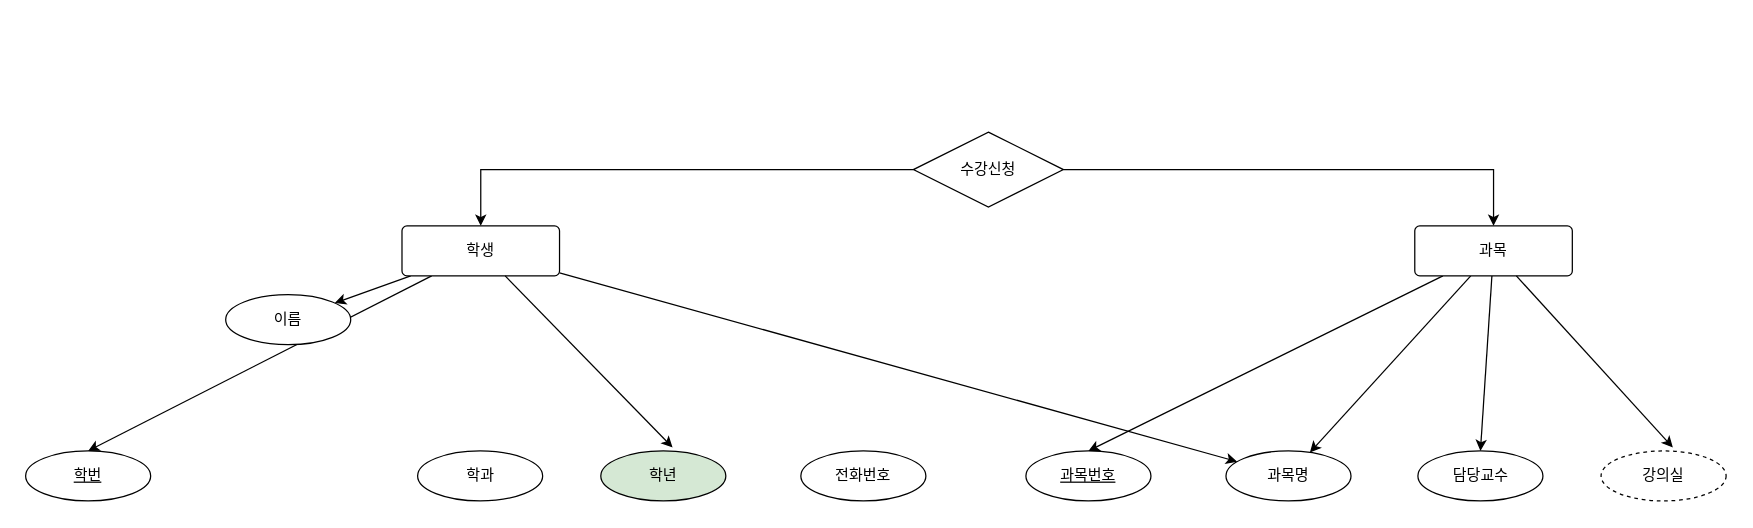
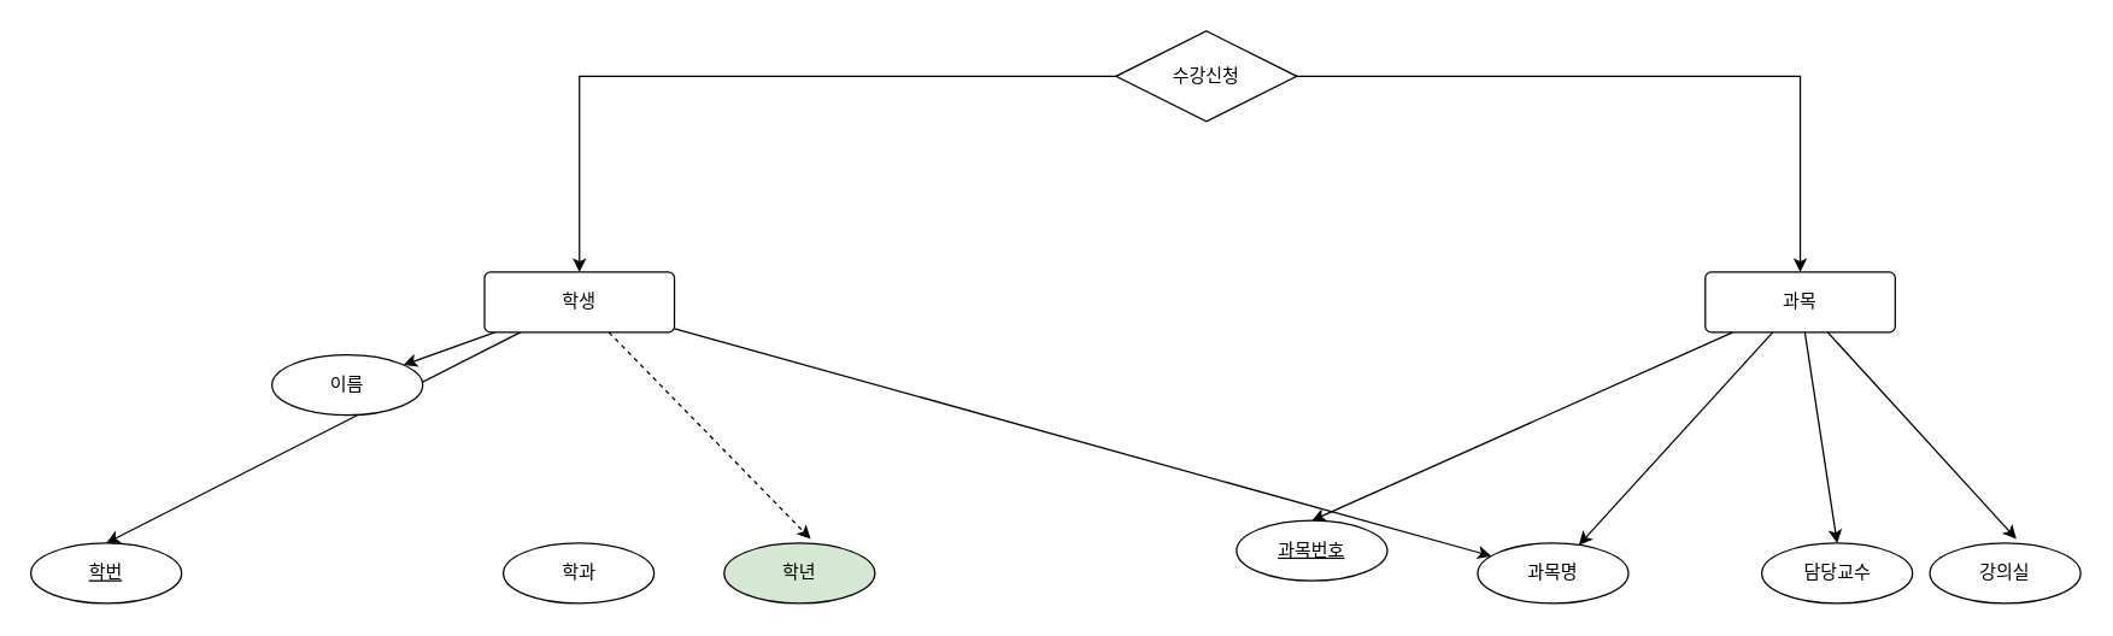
  <mxCell id="0" />
  <mxCell id="1" parent="0" />
  <mxCell id="2" style="rounded=0;orthogonalLoop=1;jettySize=auto;html=1;entryX=0.5;entryY=0;entryDx=0;entryDy=0;" edge="1" parent="1" source="5" target="6"><mxGeometry relative="1" as="geometry" /></mxCell>
  <mxCell id="3" style="rounded=0;orthogonalLoop=1;jettySize=auto;html=1;" edge="1" parent="1" source="5" target="7"><mxGeometry relative="1" as="geometry" /></mxCell>
  <mxCell id="4" style="rounded=0;orthogonalLoop=1;jettySize=auto;html=1;" edge="1" parent="1" source="5" target="17"><mxGeometry relative="1" as="geometry" /></mxCell>
  <mxCell id="5" value="학생" style="rounded=1;arcSize=10;whiteSpace=wrap;html=1;align=center;" vertex="1" parent="1"><mxGeometry x="321" y="180" width="126" height="40" as="geometry" /></mxCell>
  <mxCell id="6" value="학번" style="ellipse;whiteSpace=wrap;html=1;align=center;fontStyle=4;" vertex="1" parent="1"><mxGeometry x="20" y="360" width="100" height="40" as="geometry" /></mxCell>
  <mxCell id="7" value="이름" style="ellipse;whiteSpace=wrap;html=1;align=center;" vertex="1" parent="1"><mxGeometry x="180" y="235" width="100" height="40" as="geometry" /></mxCell>
  <mxCell id="8" value="학과" style="ellipse;whiteSpace=wrap;html=1;align=center;" vertex="1" parent="1"><mxGeometry x="333.5" y="360" width="100" height="40" as="geometry" /></mxCell>
  <mxCell id="9" value="학년" style="ellipse;whiteSpace=wrap;html=1;align=center;fillColor=#d5e8d4;" vertex="1" parent="1"><mxGeometry x="480" y="360" width="100" height="40" as="geometry" /></mxCell>
- <mxCell id="10" value="전화번호" style="ellipse;whiteSpace=wrap;html=1;align=center;" vertex="1" parent="1"><mxGeometry x="640" y="360" width="100" height="40" as="geometry" /></mxCell>
- <mxCell id="11" style="rounded=0;orthogonalLoop=1;jettySize=auto;html=1;entryX=0.574;entryY=-0.07;entryDx=0;entryDy=0;entryPerimeter=0;" edge="1" parent="1" source="5" target="9"><mxGeometry relative="1" as="geometry" /></mxCell>
+ <mxCell id="11" style="rounded=0;orthogonalLoop=1;jettySize=auto;html=1;entryX=0.574;entryY=-0.07;entryDx=0;entryDy=0;entryPerimeter=0;dashed=1;" edge="1" parent="1" source="5" target="9"><mxGeometry relative="1" as="geometry" /></mxCell>
  <mxCell id="12" style="rounded=0;orthogonalLoop=1;jettySize=auto;html=1;entryX=0.5;entryY=0;entryDx=0;entryDy=0;" edge="1" source="15" target="16" parent="1"><mxGeometry relative="1" as="geometry" /></mxCell>
  <mxCell id="13" style="rounded=0;orthogonalLoop=1;jettySize=auto;html=1;entryX=0.5;entryY=0;entryDx=0;entryDy=0;" edge="1" source="15" target="18" parent="1"><mxGeometry relative="1" as="geometry" /></mxCell>
  <mxCell id="14" style="rounded=0;orthogonalLoop=1;jettySize=auto;html=1;" edge="1" source="15" target="17" parent="1"><mxGeometry relative="1" as="geometry" /></mxCell>
  <mxCell id="15" value="과목" style="rounded=1;arcSize=10;whiteSpace=wrap;html=1;align=center;" vertex="1" parent="1"><mxGeometry x="1131" y="180" width="126" height="40" as="geometry" /></mxCell>
- <mxCell id="16" value="과목번호" style="ellipse;whiteSpace=wrap;html=1;align=center;fontStyle=4;" vertex="1" parent="1"><mxGeometry x="820" y="360" width="100" height="40" as="geometry" /></mxCell>
+ <mxCell id="16" value="과목번호" style="ellipse;whiteSpace=wrap;html=1;align=center;fontStyle=4;" vertex="1" parent="1"><mxGeometry x="820" y="345" width="100" height="40" as="geometry" /></mxCell>
  <mxCell id="17" value="과목명" style="ellipse;whiteSpace=wrap;html=1;align=center;" vertex="1" parent="1"><mxGeometry x="980" y="360" width="100" height="40" as="geometry" /></mxCell>
- <mxCell id="18" value="담당교수" style="ellipse;whiteSpace=wrap;html=1;align=center;" vertex="1" parent="1"><mxGeometry x="1133.5" y="360" width="100" height="40" as="geometry" /></mxCell>
- <mxCell id="19" value="강의실" style="ellipse;whiteSpace=wrap;html=1;align=center;dashed=1;" vertex="1" parent="1"><mxGeometry x="1280" y="360" width="100" height="40" as="geometry" /></mxCell>
+ <mxCell id="18" value="담당교수" style="ellipse;whiteSpace=wrap;html=1;align=center;" vertex="1" parent="1"><mxGeometry x="1168.5" y="360" width="100" height="40" as="geometry" /></mxCell>
+ <mxCell id="19" value="강의실" style="ellipse;whiteSpace=wrap;html=1;align=center;" vertex="1" parent="1"><mxGeometry x="1280" y="360" width="100" height="40" as="geometry" /></mxCell>
  <mxCell id="20" style="rounded=0;orthogonalLoop=1;jettySize=auto;html=1;entryX=0.574;entryY=-0.07;entryDx=0;entryDy=0;entryPerimeter=0;" edge="1" source="15" target="19" parent="1"><mxGeometry relative="1" as="geometry" /></mxCell>
  <mxCell id="21" style="edgeStyle=orthogonalEdgeStyle;rounded=0;orthogonalLoop=1;jettySize=auto;html=1;entryX=0.5;entryY=0;entryDx=0;entryDy=0;" edge="1" parent="1" source="23" target="5"><mxGeometry relative="1" as="geometry" /></mxCell>
  <mxCell id="22" style="edgeStyle=orthogonalEdgeStyle;rounded=0;orthogonalLoop=1;jettySize=auto;html=1;entryX=0.5;entryY=0;entryDx=0;entryDy=0;" edge="1" parent="1" source="23" target="15"><mxGeometry relative="1" as="geometry" /></mxCell>
- <mxCell id="23" value="수강신청" style="shape=rhombus;perimeter=rhombusPerimeter;whiteSpace=wrap;html=1;align=center;" vertex="1" parent="1"><mxGeometry x="730" y="105" width="120" height="60" as="geometry" /></mxCell>
+ <mxCell id="23" value="수강신청" style="shape=rhombus;perimeter=rhombusPerimeter;whiteSpace=wrap;html=1;align=center;" vertex="1" parent="1"><mxGeometry x="740" y="20" width="120" height="60" as="geometry" /></mxCell>
